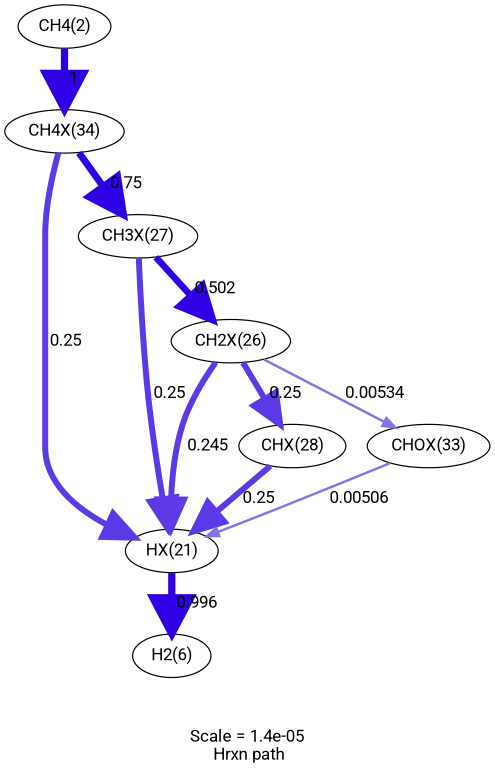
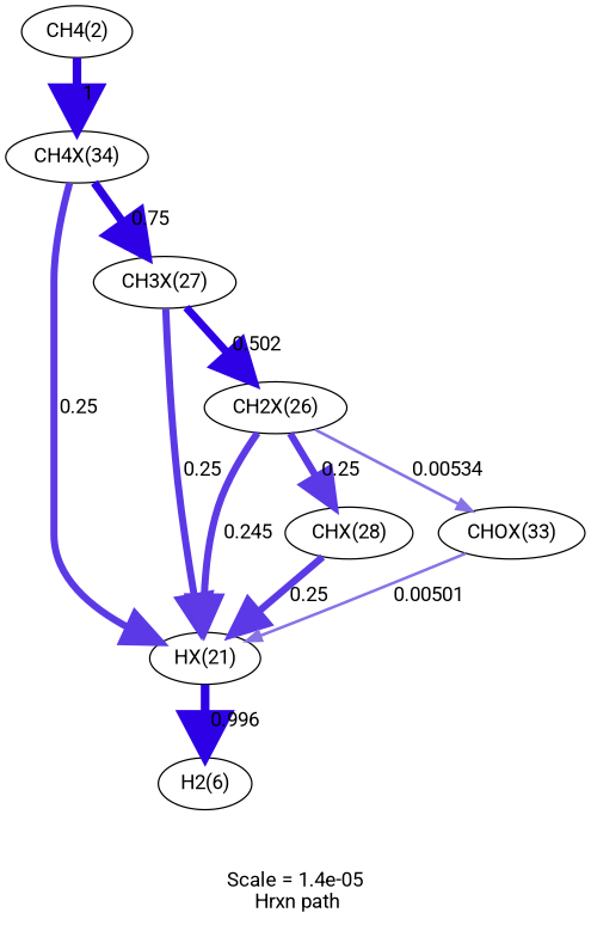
  digraph {
    fontname=Roboto
    label="Scale = 1.4e-05\l Hrxn path"
    node [fontname=Roboto]
    edge [arrowsize=2.48 color="0.7, 0.75, 0.9" fontname=Roboto penwidth=4.95]
    n1 [label="HX(21)"]
    n2 [label="H2(6)"]
    n3 [label="CH3X(27)"]
    n4 [label="CH2X(26)"]
    n5 [label="CHX(28)"]
    n6 [label="CHOX(33)"]
    n7 [label="CH4X(34)"]
    n8 [label="CH4(2)"]
    n1 -> n2 [arrowsize=3 color="0.7, 1.5, 0.9" label=" 0.996" penwidth=6]
    n3 -> n1 [color="0.7, 0.751, 0.9" label=" 0.25" penwidth=4.96]
    n3 -> n4 [arrowsize=2.74 color="0.7, 1, 0.9" label=" 0.502" penwidth=5.48]
    n4 -> n1 [arrowsize=2.47 color="0.7, 0.745, 0.9" label=" 0.245" penwidth=4.94]
    n4 -> n5 [label=" 0.25"]
    n4 -> n6 [arrowsize=1.03 color="0.7, 0.505, 0.9" label=" 0.00534" penwidth=2.05]
    n5 -> n1 [label=" 0.25"]
-   n6 -> n1 [arrowsize=1 color="0.7, 0.505, 0.9" label=" 0.00506" penwidth=2.01]
+   n6 -> n1 [arrowsize=1 color="0.7, 0.505, 0.9" label=" 0.00501" penwidth=2.01]
    n7 -> n1 [label=" 0.25"]
    n7 -> n3 [arrowsize=2.89 color="0.7, 1.25, 0.9" label=" 0.75" penwidth=5.78]
    n8 -> n7 [arrowsize=3 color="0.7, 1.5, 0.9" label=" 1" penwidth=6]
  }
